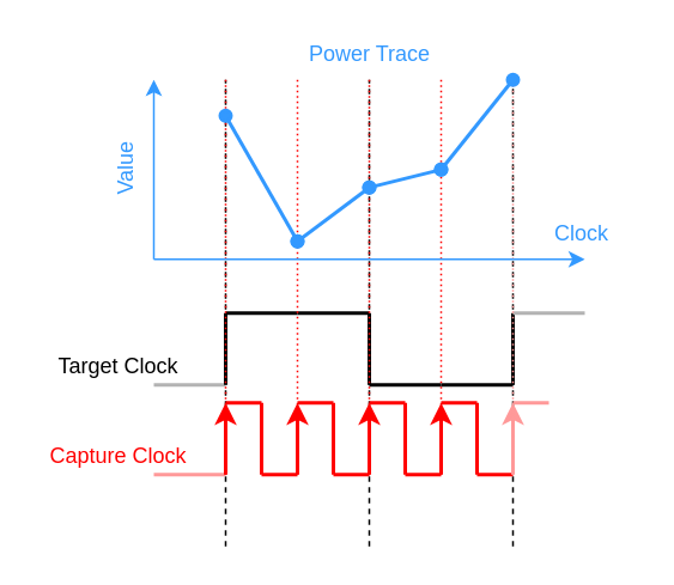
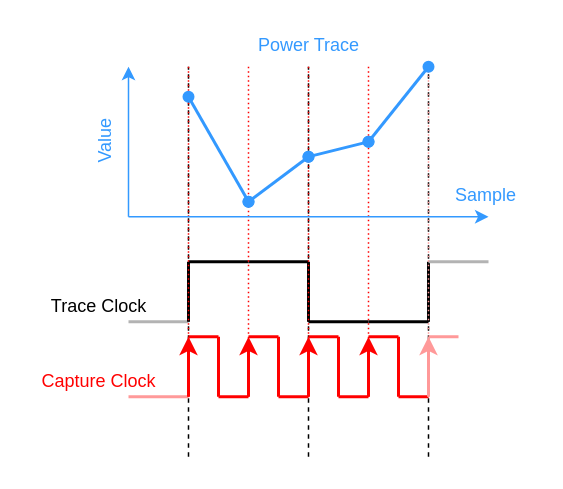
  <mxCell id="0" />
  <mxCell id="1" parent="0" />
  <mxCell id="2" value="" style="endArrow=none;dashed=1;html=1;strokeWidth=1;rounded=0;" edge="1" parent="1"><mxGeometry width="50" height="50" relative="1" as="geometry"><mxPoint x="125" y="304" as="sourcePoint" /><mxPoint x="125" y="44" as="targetPoint" /></mxGeometry></mxCell>
  <mxCell id="3" value="" style="endArrow=none;dashed=1;html=1;strokeWidth=1;rounded=0;" edge="1" parent="1"><mxGeometry width="50" height="50" relative="1" as="geometry"><mxPoint x="205" y="304" as="sourcePoint" /><mxPoint x="205" y="44" as="targetPoint" /></mxGeometry></mxCell>
  <mxCell id="4" value="" style="endArrow=none;dashed=1;html=1;strokeWidth=1;rounded=0;" edge="1" parent="1"><mxGeometry width="50" height="50" relative="1" as="geometry"><mxPoint x="285" y="304" as="sourcePoint" /><mxPoint x="285" y="44" as="targetPoint" /></mxGeometry></mxCell>
  <mxCell id="5" value="" style="endArrow=none;html=1;rounded=0;strokeColor=#B3B3B3;strokeWidth=2;" edge="1" parent="1"><mxGeometry width="50" height="50" relative="1" as="geometry"><mxPoint x="85" y="214" as="sourcePoint" /><mxPoint x="125" y="214" as="targetPoint" /></mxGeometry></mxCell>
  <mxCell id="6" value="" style="endArrow=none;html=1;rounded=0;strokeColor=#000000;strokeWidth=2;" edge="1" parent="1"><mxGeometry width="50" height="50" relative="1" as="geometry"><mxPoint x="125" y="174" as="sourcePoint" /><mxPoint x="125" y="214" as="targetPoint" /></mxGeometry></mxCell>
  <mxCell id="7" value="" style="endArrow=none;html=1;rounded=0;strokeColor=#000000;strokeWidth=2;" edge="1" parent="1"><mxGeometry width="50" height="50" relative="1" as="geometry"><mxPoint x="125" y="174" as="sourcePoint" /><mxPoint x="165" y="174" as="targetPoint" /></mxGeometry></mxCell>
  <mxCell id="8" value="" style="endArrow=none;html=1;rounded=0;strokeColor=#000000;strokeWidth=2;" edge="1" parent="1"><mxGeometry width="50" height="50" relative="1" as="geometry"><mxPoint x="165" y="174" as="sourcePoint" /><mxPoint x="205" y="174" as="targetPoint" /></mxGeometry></mxCell>
  <mxCell id="9" value="" style="endArrow=none;html=1;rounded=0;strokeColor=#000000;strokeWidth=2;" edge="1" parent="1"><mxGeometry width="50" height="50" relative="1" as="geometry"><mxPoint x="205" y="174" as="sourcePoint" /><mxPoint x="205" y="214" as="targetPoint" /></mxGeometry></mxCell>
  <mxCell id="10" value="" style="endArrow=none;html=1;rounded=0;strokeColor=#000000;strokeWidth=2;" edge="1" parent="1"><mxGeometry width="50" height="50" relative="1" as="geometry"><mxPoint x="205" y="214" as="sourcePoint" /><mxPoint x="245" y="214" as="targetPoint" /></mxGeometry></mxCell>
  <mxCell id="11" value="" style="endArrow=none;html=1;rounded=0;strokeColor=#000000;strokeWidth=2;" edge="1" parent="1"><mxGeometry width="50" height="50" relative="1" as="geometry"><mxPoint x="245" y="214" as="sourcePoint" /><mxPoint x="285" y="214" as="targetPoint" /></mxGeometry></mxCell>
  <mxCell id="12" value="" style="endArrow=none;html=1;rounded=0;strokeColor=#000000;strokeWidth=2;" edge="1" parent="1"><mxGeometry width="50" height="50" relative="1" as="geometry"><mxPoint x="285" y="174" as="sourcePoint" /><mxPoint x="285" y="214" as="targetPoint" /></mxGeometry></mxCell>
  <mxCell id="13" value="" style="endArrow=none;html=1;rounded=0;strokeColor=#B3B3B3;strokeWidth=2;" edge="1" parent="1"><mxGeometry width="50" height="50" relative="1" as="geometry"><mxPoint x="285" y="174" as="sourcePoint" /><mxPoint x="325" y="174" as="targetPoint" /></mxGeometry></mxCell>
  <mxCell id="14" value="" style="endArrow=none;html=1;rounded=0;strokeColor=#FF9999;strokeWidth=2;" edge="1" parent="1"><mxGeometry width="50" height="50" relative="1" as="geometry"><mxPoint x="85" y="264" as="sourcePoint" /><mxPoint x="125" y="264" as="targetPoint" /></mxGeometry></mxCell>
  <mxCell id="15" value="" style="endArrow=none;html=1;rounded=0;strokeColor=#FF0000;strokeWidth=2;" edge="1" parent="1"><mxGeometry width="50" height="50" relative="1" as="geometry"><mxPoint x="125" y="224" as="sourcePoint" /><mxPoint x="145" y="224" as="targetPoint" /></mxGeometry></mxCell>
  <mxCell id="16" value="" style="endArrow=none;html=1;rounded=0;strokeColor=#FF0000;strokeWidth=2;" edge="1" parent="1"><mxGeometry width="50" height="50" relative="1" as="geometry"><mxPoint x="145" y="224" as="sourcePoint" /><mxPoint x="145" y="264" as="targetPoint" /></mxGeometry></mxCell>
  <mxCell id="17" value="" style="endArrow=none;html=1;rounded=0;strokeColor=#FF0000;strokeWidth=2;" edge="1" parent="1"><mxGeometry width="50" height="50" relative="1" as="geometry"><mxPoint x="185" y="224" as="sourcePoint" /><mxPoint x="185" y="264" as="targetPoint" /></mxGeometry></mxCell>
  <mxCell id="18" value="" style="endArrow=none;html=1;rounded=0;strokeColor=#FF0000;strokeWidth=2;" edge="1" parent="1"><mxGeometry width="50" height="50" relative="1" as="geometry"><mxPoint x="145" y="264" as="sourcePoint" /><mxPoint x="165" y="264" as="targetPoint" /></mxGeometry></mxCell>
  <mxCell id="19" value="" style="endArrow=none;html=1;rounded=0;strokeColor=#FF0000;strokeWidth=2;" edge="1" parent="1"><mxGeometry width="50" height="50" relative="1" as="geometry"><mxPoint x="165" y="224" as="sourcePoint" /><mxPoint x="185" y="224" as="targetPoint" /></mxGeometry></mxCell>
  <mxCell id="20" value="" style="endArrow=none;html=1;rounded=0;strokeColor=#FF0000;strokeWidth=2;" edge="1" parent="1"><mxGeometry width="50" height="50" relative="1" as="geometry"><mxPoint x="185" y="264" as="sourcePoint" /><mxPoint x="205" y="264" as="targetPoint" /></mxGeometry></mxCell>
  <mxCell id="21" value="" style="endArrow=none;html=1;rounded=0;strokeColor=#FF0000;strokeWidth=2;" edge="1" parent="1"><mxGeometry width="50" height="50" relative="1" as="geometry"><mxPoint x="205" y="224" as="sourcePoint" /><mxPoint x="225" y="224" as="targetPoint" /></mxGeometry></mxCell>
  <mxCell id="22" value="" style="endArrow=none;html=1;rounded=0;strokeColor=#FF0000;strokeWidth=2;" edge="1" parent="1"><mxGeometry width="50" height="50" relative="1" as="geometry"><mxPoint x="225" y="264" as="sourcePoint" /><mxPoint x="245" y="264" as="targetPoint" /></mxGeometry></mxCell>
  <mxCell id="23" value="" style="endArrow=none;html=1;rounded=0;strokeColor=#FF0000;strokeWidth=2;" edge="1" parent="1"><mxGeometry width="50" height="50" relative="1" as="geometry"><mxPoint x="245" y="224" as="sourcePoint" /><mxPoint x="265" y="224" as="targetPoint" /></mxGeometry></mxCell>
  <mxCell id="24" value="" style="endArrow=none;html=1;rounded=0;strokeColor=#FF0000;strokeWidth=2;" edge="1" parent="1"><mxGeometry width="50" height="50" relative="1" as="geometry"><mxPoint x="265" y="264" as="sourcePoint" /><mxPoint x="285" y="264" as="targetPoint" /></mxGeometry></mxCell>
  <mxCell id="25" value="" style="endArrow=none;html=1;rounded=0;strokeColor=#FF0000;strokeWidth=2;" edge="1" parent="1"><mxGeometry width="50" height="50" relative="1" as="geometry"><mxPoint x="225" y="224" as="sourcePoint" /><mxPoint x="225" y="264" as="targetPoint" /></mxGeometry></mxCell>
  <mxCell id="26" value="" style="endArrow=none;html=1;rounded=0;strokeColor=#FF0000;strokeWidth=2;" edge="1" parent="1"><mxGeometry width="50" height="50" relative="1" as="geometry"><mxPoint x="265" y="224" as="sourcePoint" /><mxPoint x="265" y="264" as="targetPoint" /></mxGeometry></mxCell>
  <mxCell id="27" value="" style="endArrow=none;html=1;rounded=0;strokeColor=#FF9999;strokeWidth=2;" edge="1" parent="1"><mxGeometry width="50" height="50" relative="1" as="geometry"><mxPoint x="285" y="224" as="sourcePoint" /><mxPoint x="305" y="224" as="targetPoint" /></mxGeometry></mxCell>
  <mxCell id="28" value="" style="endArrow=classic;html=1;rounded=0;strokeColor=#FF0000;strokeWidth=2;" edge="1" parent="1"><mxGeometry width="50" height="50" relative="1" as="geometry"><mxPoint x="125" y="264" as="sourcePoint" /><mxPoint x="125" y="224" as="targetPoint" /></mxGeometry></mxCell>
  <mxCell id="29" value="" style="endArrow=classic;html=1;rounded=0;strokeColor=#FF0000;strokeWidth=2;" edge="1" parent="1"><mxGeometry width="50" height="50" relative="1" as="geometry"><mxPoint x="165" y="264" as="sourcePoint" /><mxPoint x="165" y="224" as="targetPoint" /></mxGeometry></mxCell>
  <mxCell id="30" value="" style="endArrow=classic;html=1;rounded=0;strokeColor=#FF0000;strokeWidth=2;" edge="1" parent="1"><mxGeometry width="50" height="50" relative="1" as="geometry"><mxPoint x="205" y="264" as="sourcePoint" /><mxPoint x="205" y="224" as="targetPoint" /></mxGeometry></mxCell>
  <mxCell id="31" value="" style="endArrow=classic;html=1;rounded=0;strokeColor=#FF0000;strokeWidth=2;" edge="1" parent="1"><mxGeometry width="50" height="50" relative="1" as="geometry"><mxPoint x="245" y="264" as="sourcePoint" /><mxPoint x="245" y="224" as="targetPoint" /></mxGeometry></mxCell>
  <mxCell id="32" value="" style="endArrow=classic;html=1;rounded=0;strokeColor=#FF9999;strokeWidth=2;" edge="1" parent="1"><mxGeometry width="50" height="50" relative="1" as="geometry"><mxPoint x="285" y="264" as="sourcePoint" /><mxPoint x="285" y="224" as="targetPoint" /></mxGeometry></mxCell>
  <mxCell id="33" value="" style="endArrow=none;dashed=1;html=1;dashPattern=1 2;strokeWidth=1;rounded=0;strokeColor=#FF0000;" edge="1" parent="1"><mxGeometry width="50" height="50" relative="1" as="geometry"><mxPoint x="125" y="264" as="sourcePoint" /><mxPoint x="125" y="44" as="targetPoint" /></mxGeometry></mxCell>
  <mxCell id="34" value="" style="endArrow=none;dashed=1;html=1;dashPattern=1 2;strokeWidth=1;rounded=0;strokeColor=#FF0000;" edge="1" parent="1"><mxGeometry width="50" height="50" relative="1" as="geometry"><mxPoint x="205" y="264" as="sourcePoint" /><mxPoint x="205" y="44" as="targetPoint" /></mxGeometry></mxCell>
  <mxCell id="35" value="" style="endArrow=none;dashed=1;html=1;dashPattern=1 2;strokeWidth=1;rounded=0;strokeColor=#FF9999;" edge="1" parent="1"><mxGeometry width="50" height="50" relative="1" as="geometry"><mxPoint x="285" y="264" as="sourcePoint" /><mxPoint x="285" y="44" as="targetPoint" /></mxGeometry></mxCell>
  <mxCell id="36" value="" style="endArrow=none;dashed=1;html=1;dashPattern=1 2;strokeWidth=1;rounded=0;strokeColor=#FF0000;" edge="1" parent="1"><mxGeometry width="50" height="50" relative="1" as="geometry"><mxPoint x="165" y="264" as="sourcePoint" /><mxPoint x="165" y="44" as="targetPoint" /></mxGeometry></mxCell>
  <mxCell id="37" value="" style="endArrow=none;dashed=1;html=1;dashPattern=1 2;strokeWidth=1;rounded=0;strokeColor=#FF0000;" edge="1" parent="1"><mxGeometry width="50" height="50" relative="1" as="geometry"><mxPoint x="245" y="264" as="sourcePoint" /><mxPoint x="245" y="44" as="targetPoint" /></mxGeometry></mxCell>
  <mxCell id="38" value="" style="endArrow=oval;html=1;rounded=0;strokeColor=#3399FF;strokeWidth=2;startArrow=oval;startFill=1;endFill=1;" edge="1" parent="1"><mxGeometry width="50" height="50" relative="1" as="geometry"><mxPoint x="125" y="64" as="sourcePoint" /><mxPoint x="165" y="134" as="targetPoint" /></mxGeometry></mxCell>
  <mxCell id="39" value="" style="endArrow=oval;html=1;rounded=0;strokeColor=#3399FF;strokeWidth=2;startArrow=oval;startFill=1;endFill=1;" edge="1" parent="1"><mxGeometry width="50" height="50" relative="1" as="geometry"><mxPoint x="205" y="104" as="sourcePoint" /><mxPoint x="165" y="134" as="targetPoint" /></mxGeometry></mxCell>
  <mxCell id="40" value="" style="endArrow=oval;html=1;rounded=0;strokeColor=#3399FF;strokeWidth=2;startArrow=oval;startFill=1;endFill=1;" edge="1" parent="1"><mxGeometry width="50" height="50" relative="1" as="geometry"><mxPoint x="245" y="94" as="sourcePoint" /><mxPoint x="205" y="104" as="targetPoint" /></mxGeometry></mxCell>
  <mxCell id="41" value="" style="endArrow=oval;html=1;rounded=0;strokeColor=#3399FF;strokeWidth=2;startArrow=oval;startFill=1;endFill=1;" edge="1" parent="1"><mxGeometry width="50" height="50" relative="1" as="geometry"><mxPoint x="285" y="44" as="sourcePoint" /><mxPoint x="245" y="94" as="targetPoint" /></mxGeometry></mxCell>
  <mxCell id="42" value="" style="endArrow=classic;html=1;rounded=0;strokeColor=#3399FF;strokeWidth=1;startArrow=none;startFill=0;endFill=1;fontColor=#3399FF;" edge="1" parent="1"><mxGeometry width="50" height="50" relative="1" as="geometry"><mxPoint x="85" y="144" as="sourcePoint" /><mxPoint x="85" y="44" as="targetPoint" /></mxGeometry></mxCell>
  <mxCell id="43" value="" style="endArrow=classic;html=1;rounded=0;strokeColor=#3399FF;strokeWidth=1;startArrow=none;startFill=0;endFill=1;fontColor=#3399FF;" edge="1" parent="1"><mxGeometry width="50" height="50" relative="1" as="geometry"><mxPoint x="85" y="144" as="sourcePoint" /><mxPoint x="325" y="144" as="targetPoint" /></mxGeometry></mxCell>
- <mxCell id="44" value="&lt;div&gt;Clock&lt;/div&gt;" style="text;html=1;align=center;verticalAlign=middle;resizable=0;points=[];autosize=1;strokeColor=none;fillColor=none;fontColor=#3399FF;" vertex="1" parent="1"><mxGeometry x="293" y="120" width="60" height="20" as="geometry" /></mxCell>
+ <mxCell id="44" value="&lt;div&gt;Sample&lt;/div&gt;" style="text;html=1;align=center;verticalAlign=middle;resizable=0;points=[];autosize=1;strokeColor=none;fillColor=none;fontColor=#3399FF;" vertex="1" parent="1"><mxGeometry x="293" y="120" width="60" height="20" as="geometry" /></mxCell>
  <mxCell id="45" value="Value" style="text;html=1;align=center;verticalAlign=middle;resizable=0;points=[];autosize=1;strokeColor=none;fillColor=none;rotation=-90;fontColor=#3399FF;" vertex="1" parent="1"><mxGeometry x="45" y="84" width="50" height="20" as="geometry" /></mxCell>
- <mxCell id="46" value="Target Clock" style="text;html=1;align=center;verticalAlign=middle;resizable=0;points=[];autosize=1;strokeColor=none;fillColor=none;" vertex="1" parent="1"><mxGeometry x="25" y="194" width="80" height="20" as="geometry" /></mxCell>
+ <mxCell id="46" value="Trace Clock" style="text;html=1;align=center;verticalAlign=middle;resizable=0;points=[];autosize=1;strokeColor=none;fillColor=none;" vertex="1" parent="1"><mxGeometry x="25" y="194" width="80" height="20" as="geometry" /></mxCell>
  <mxCell id="47" value="&lt;font color=&quot;#FF0000&quot;&gt;Capture Clock&lt;/font&gt;" style="text;html=1;align=center;verticalAlign=middle;resizable=0;points=[];autosize=1;strokeColor=none;fillColor=none;" vertex="1" parent="1"><mxGeometry x="20" y="244" width="90" height="20" as="geometry" /></mxCell>
  <mxCell id="48" value="Power Trace" style="text;html=1;align=center;verticalAlign=middle;resizable=0;points=[];autosize=1;strokeColor=none;fillColor=none;fontColor=#3399FF;" vertex="1" parent="1"><mxGeometry x="165" y="20" width="80" height="20" as="geometry" /></mxCell>
